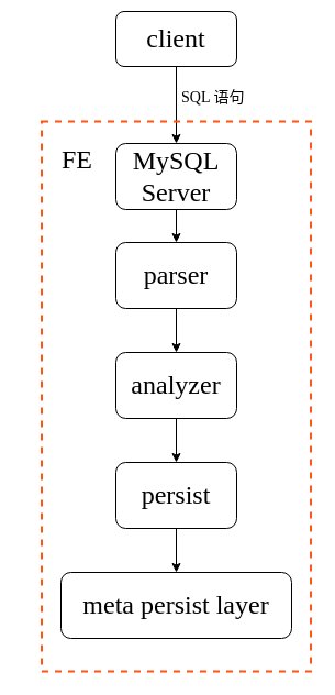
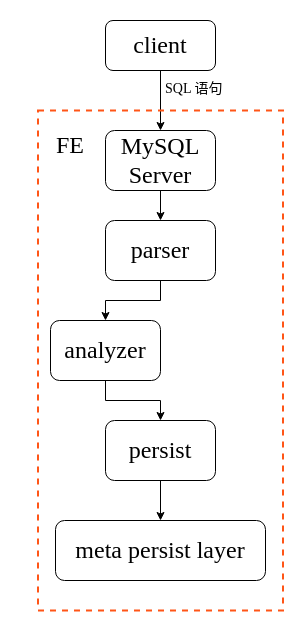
  <mxCell id="0" />
  <mxCell id="1" parent="0" />
  <mxCell id="2" value="" style="edgeStyle=orthogonalEdgeStyle;rounded=0;orthogonalLoop=1;jettySize=auto;html=1;" parent="1" source="3" target="15" edge="1"><mxGeometry relative="1" as="geometry" /></mxCell>
- <mxCell id="3" value="&lt;font style=&quot;font-size: 24px;&quot;&gt;client&lt;/font&gt;" style="rounded=1;whiteSpace=wrap;html=1;fillColor=none;fontFamily=阿里巴巴普惠体;direction=east;" parent="1" vertex="1"><mxGeometry x="105" y="10" width="110" height="50" as="geometry" /></mxCell>
+ <mxCell id="3" value="&lt;font style=&quot;font-size: 24px;&quot;&gt;client&lt;/font&gt;" style="rounded=1;whiteSpace=wrap;html=1;fillColor=none;fontFamily=阿里巴巴普惠体;direction=east;" parent="1" vertex="1"><mxGeometry x="105" y="20" width="110" height="50" as="geometry" /></mxCell>
  <mxCell id="4" value="" style="rounded=0;whiteSpace=wrap;html=1;fillColor=none;dashed=1;strokeWidth=2;strokeColor=#FF5517;direction=east;" parent="1" vertex="1"><mxGeometry x="37.5" y="110" width="245" height="500" as="geometry" /></mxCell>
  <mxCell id="5" value="" style="edgeStyle=orthogonalEdgeStyle;rounded=0;orthogonalLoop=1;jettySize=auto;html=1;" parent="1" source="6" target="8" edge="1"><mxGeometry relative="1" as="geometry" /></mxCell>
  <mxCell id="6" value="&lt;font style=&quot;font-size: 24px;&quot; face=&quot;阿里巴巴普惠体&quot;&gt;parser&lt;/font&gt;" style="rounded=1;whiteSpace=wrap;html=1;fontColor=default;fillColor=none;direction=east;" parent="1" vertex="1"><mxGeometry x="105" y="220" width="110" height="60" as="geometry" /></mxCell>
  <mxCell id="7" value="" style="edgeStyle=orthogonalEdgeStyle;rounded=0;orthogonalLoop=1;jettySize=auto;html=1;" parent="1" source="8" target="10" edge="1"><mxGeometry relative="1" as="geometry" /></mxCell>
- <mxCell id="8" value="&lt;font style=&quot;font-size: 24px;&quot; face=&quot;阿里巴巴普惠体&quot;&gt;analyzer&lt;/font&gt;" style="rounded=1;whiteSpace=wrap;html=1;fontColor=default;fillColor=none;direction=east;" parent="1" vertex="1"><mxGeometry x="105" y="320" width="110" height="60" as="geometry" /></mxCell>
+ <mxCell id="8" value="&lt;font style=&quot;font-size: 24px;&quot; face=&quot;阿里巴巴普惠体&quot;&gt;analyzer&lt;/font&gt;" style="rounded=1;whiteSpace=wrap;html=1;fontColor=default;fillColor=none;direction=east;" parent="1" vertex="1"><mxGeometry x="50" y="320" width="110" height="60" as="geometry" /></mxCell>
  <mxCell id="9" value="" style="edgeStyle=orthogonalEdgeStyle;rounded=0;orthogonalLoop=1;jettySize=auto;html=1;" parent="1" source="10" target="12" edge="1"><mxGeometry relative="1" as="geometry" /></mxCell>
  <mxCell id="10" value="&lt;font style=&quot;font-size: 24px;&quot; face=&quot;阿里巴巴普惠体&quot;&gt;persist&lt;/font&gt;" style="rounded=1;whiteSpace=wrap;html=1;fontColor=default;fillColor=none;strokeColor=default;align=center;verticalAlign=middle;fontFamily=Helvetica;fontSize=12;direction=east;" parent="1" vertex="1"><mxGeometry x="105" y="420" width="110" height="60" as="geometry" /></mxCell>
  <mxCell id="11" value="SQL 语句" style="text;html=1;align=left;verticalAlign=middle;whiteSpace=wrap;rounded=0;fontFamily=阿里巴巴普惠体;fontSize=14;direction=east;" parent="1" vertex="1"><mxGeometry x="163" y="74" width="70" height="30" as="geometry" /></mxCell>
  <mxCell id="12" value="&lt;font face=&quot;阿里巴巴普惠体&quot;&gt;&lt;span style=&quot;font-size: 24px;&quot;&gt;meta persist layer&lt;/span&gt;&lt;/font&gt;" style="rounded=1;whiteSpace=wrap;html=1;fontColor=default;fillColor=none;strokeColor=default;align=center;verticalAlign=middle;fontFamily=Helvetica;fontSize=12;direction=east;" parent="1" vertex="1"><mxGeometry x="55" y="520" width="210" height="60" as="geometry" /></mxCell>
  <mxCell id="13" value="&lt;font style=&quot;font-size: 24px;&quot; face=&quot;阿里巴巴普惠体&quot;&gt;FE&lt;/font&gt;" style="text;html=1;align=center;verticalAlign=middle;whiteSpace=wrap;rounded=0;direction=east;" parent="1" vertex="1"><mxGeometry x="20" y="130" width="100" height="30" as="geometry" /></mxCell>
  <mxCell id="14" value="" style="edgeStyle=orthogonalEdgeStyle;rounded=0;orthogonalLoop=1;jettySize=auto;html=1;" parent="1" source="15" target="6" edge="1"><mxGeometry relative="1" as="geometry" /></mxCell>
  <mxCell id="15" value="&lt;font face=&quot;阿里巴巴普惠体&quot;&gt;&lt;span style=&quot;font-size: 24px;&quot;&gt;MySQL Server&lt;/span&gt;&lt;/font&gt;" style="rounded=1;whiteSpace=wrap;html=1;fontColor=default;fillColor=none;direction=east;" parent="1" vertex="1"><mxGeometry x="105" y="130" width="110" height="60" as="geometry" /></mxCell>
  <mxCell id="16" style="edgeStyle=orthogonalEdgeStyle;rounded=0;orthogonalLoop=1;jettySize=auto;html=1;exitX=0.5;exitY=1;exitDx=0;exitDy=0;" parent="1" source="4" target="4" edge="1"><mxGeometry relative="1" as="geometry" /></mxCell>
